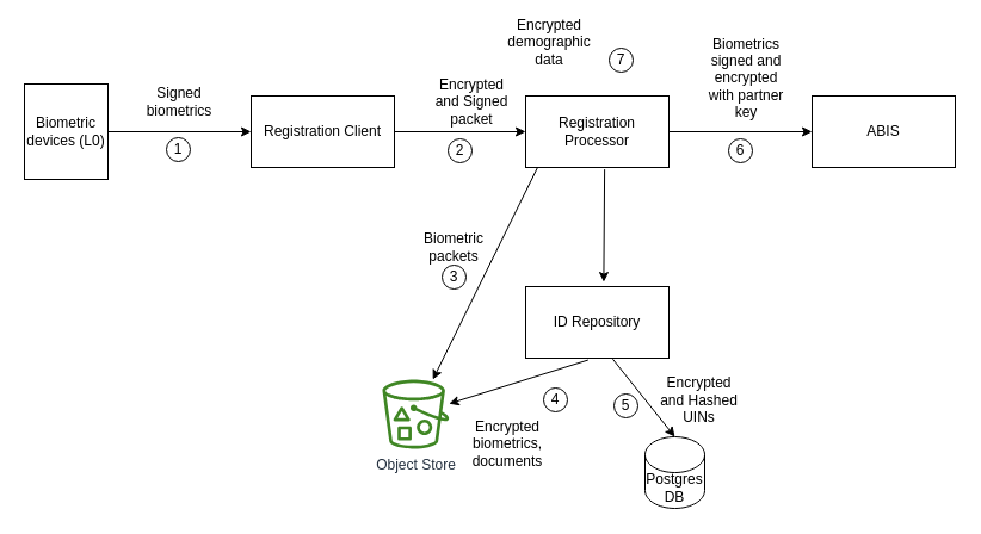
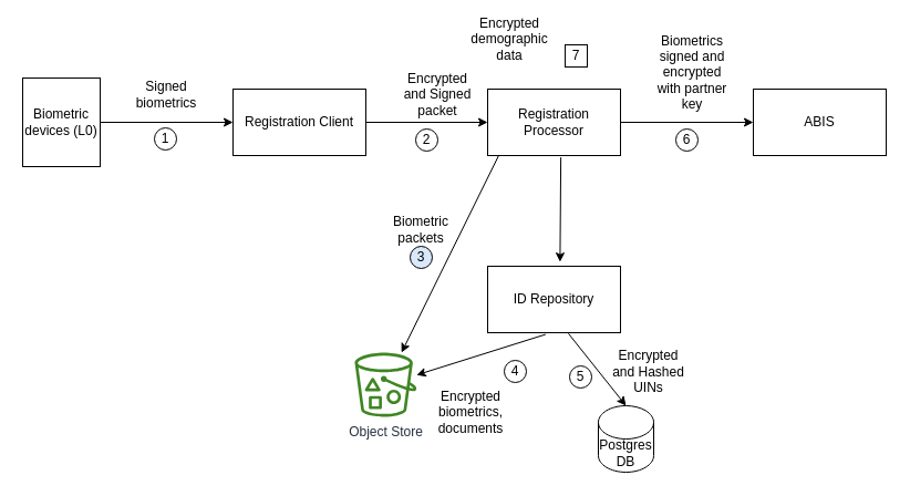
  <mxCell id="0" />
  <mxCell id="1" parent="0" />
  <mxCell id="2" value="Biometric devices (L0)" style="rounded=0;whiteSpace=wrap;html=1;" parent="1" vertex="1"><mxGeometry x="20" y="70" width="70" height="80" as="geometry" /></mxCell>
  <mxCell id="3" value="Registration Client" style="rounded=0;whiteSpace=wrap;html=1;" parent="1" vertex="1"><mxGeometry x="210" y="80" width="120" height="60" as="geometry" /></mxCell>
  <mxCell id="4" value="" style="endArrow=classic;html=1;rounded=0;exitX=1;exitY=0.5;exitDx=0;exitDy=0;entryX=0;entryY=0.5;entryDx=0;entryDy=0;" parent="1" source="2" target="3" edge="1"><mxGeometry width="50" height="50" relative="1" as="geometry"><mxPoint x="90" y="160" as="sourcePoint" /><mxPoint x="140" y="110" as="targetPoint" /></mxGeometry></mxCell>
  <mxCell id="5" value="Signed biometrics" style="text;html=1;strokeColor=none;fillColor=none;align=center;verticalAlign=middle;whiteSpace=wrap;rounded=0;" parent="1" vertex="1"><mxGeometry x="120" y="70" width="60" height="30" as="geometry" /></mxCell>
  <mxCell id="6" style="edgeStyle=orthogonalEdgeStyle;rounded=0;orthogonalLoop=1;jettySize=auto;html=1;exitX=1;exitY=0.5;exitDx=0;exitDy=0;entryX=0;entryY=0.5;entryDx=0;entryDy=0;" parent="1" source="7" target="22" edge="1"><mxGeometry relative="1" as="geometry" /></mxCell>
  <mxCell id="7" value="Registration Processor" style="rounded=0;whiteSpace=wrap;html=1;" parent="1" vertex="1"><mxGeometry x="440" y="80" width="120" height="60" as="geometry" /></mxCell>
  <mxCell id="8" value="" style="endArrow=classic;html=1;rounded=0;exitX=1;exitY=0.5;exitDx=0;exitDy=0;entryX=0;entryY=0.5;entryDx=0;entryDy=0;" parent="1" source="3" target="7" edge="1"><mxGeometry width="50" height="50" relative="1" as="geometry"><mxPoint x="330" y="150" as="sourcePoint" /><mxPoint x="380" y="100" as="targetPoint" /></mxGeometry></mxCell>
  <mxCell id="9" value="Encrypted and Signed packet" style="text;html=1;strokeColor=none;fillColor=none;align=center;verticalAlign=middle;whiteSpace=wrap;rounded=0;" parent="1" vertex="1"><mxGeometry x="360" y="70" width="70" height="30" as="geometry" /></mxCell>
  <mxCell id="10" value="1" style="ellipse;whiteSpace=wrap;html=1;aspect=fixed;" parent="1" vertex="1"><mxGeometry x="139" y="115" width="20" height="20" as="geometry" /></mxCell>
  <mxCell id="11" value="2" style="ellipse;whiteSpace=wrap;html=1;aspect=fixed;" parent="1" vertex="1"><mxGeometry x="375" y="116" width="20" height="20" as="geometry" /></mxCell>
  <mxCell id="12" value="ID Repository" style="rounded=0;whiteSpace=wrap;html=1;" parent="1" vertex="1"><mxGeometry x="440" y="240" width="120" height="60" as="geometry" /></mxCell>
  <mxCell id="13" value="Postgres DB" style="shape=cylinder3;whiteSpace=wrap;html=1;boundedLbl=1;backgroundOutline=1;size=15;" parent="1" vertex="1"><mxGeometry x="540" y="366" width="50" height="60" as="geometry" /></mxCell>
  <mxCell id="14" value="Object Store" style="sketch=0;outlineConnect=0;fontColor=#232F3E;gradientColor=none;fillColor=#3F8624;strokeColor=none;dashed=0;verticalLabelPosition=bottom;verticalAlign=top;align=center;html=1;fontSize=12;fontStyle=0;aspect=fixed;pointerEvents=1;shape=mxgraph.aws4.bucket_with_objects;" parent="1" vertex="1"><mxGeometry x="320" y="318" width="55.76" height="58" as="geometry" /></mxCell>
  <mxCell id="15" value="" style="endArrow=classic;html=1;rounded=0;entryX=0.545;entryY=-0.065;entryDx=0;entryDy=0;entryPerimeter=0;exitX=0.551;exitY=1.027;exitDx=0;exitDy=0;exitPerimeter=0;" parent="1" source="7" target="12" edge="1"><mxGeometry width="50" height="50" relative="1" as="geometry"><mxPoint x="470" y="190" as="sourcePoint" /><mxPoint x="520" y="140" as="targetPoint" /></mxGeometry></mxCell>
  <mxCell id="16" value="" style="endArrow=classic;html=1;rounded=0;exitX=0.436;exitY=1.026;exitDx=0;exitDy=0;exitPerimeter=0;" parent="1" source="12" target="14" edge="1"><mxGeometry width="50" height="50" relative="1" as="geometry"><mxPoint x="460" y="350" as="sourcePoint" /><mxPoint x="510" y="300" as="targetPoint" /></mxGeometry></mxCell>
  <mxCell id="17" value="Encrypted biometrics, documents" style="text;html=1;strokeColor=none;fillColor=none;align=center;verticalAlign=middle;whiteSpace=wrap;rounded=0;" parent="1" vertex="1"><mxGeometry x="395" y="357" width="60" height="30" as="geometry" /></mxCell>
  <mxCell id="18" value="" style="endArrow=classic;html=1;rounded=0;exitX=0.608;exitY=1.013;exitDx=0;exitDy=0;exitPerimeter=0;entryX=0.5;entryY=0;entryDx=0;entryDy=0;entryPerimeter=0;" parent="1" source="12" target="13" edge="1"><mxGeometry width="50" height="50" relative="1" as="geometry"><mxPoint x="530" y="360" as="sourcePoint" /><mxPoint x="580" y="310" as="targetPoint" /></mxGeometry></mxCell>
  <mxCell id="19" value="&lt;br&gt;Encrypted and Hashed UINs" style="text;html=1;strokeColor=none;fillColor=none;align=center;verticalAlign=middle;whiteSpace=wrap;rounded=0;" parent="1" vertex="1"><mxGeometry x="550" y="313" width="71" height="30" as="geometry" /></mxCell>
  <mxCell id="20" value="4" style="ellipse;whiteSpace=wrap;html=1;aspect=fixed;" parent="1" vertex="1"><mxGeometry x="455" y="325" width="20" height="20" as="geometry" /></mxCell>
  <mxCell id="21" value="5" style="ellipse;whiteSpace=wrap;html=1;aspect=fixed;" parent="1" vertex="1"><mxGeometry x="514" y="330" width="20" height="20" as="geometry" /></mxCell>
  <mxCell id="22" value="ABIS" style="rounded=0;whiteSpace=wrap;html=1;" parent="1" vertex="1"><mxGeometry x="680" y="80" width="120" height="60" as="geometry" /></mxCell>
  <mxCell id="23" value="Biometrics signed and encrypted with partner key" style="text;html=1;strokeColor=none;fillColor=none;align=center;verticalAlign=middle;whiteSpace=wrap;rounded=0;" parent="1" vertex="1"><mxGeometry x="590" y="50" width="70" height="30" as="geometry" /></mxCell>
  <mxCell id="24" value="6" style="ellipse;whiteSpace=wrap;html=1;aspect=fixed;" parent="1" vertex="1"><mxGeometry x="610" y="116" width="20" height="20" as="geometry" /></mxCell>
  <mxCell id="25" value="" style="endArrow=classic;html=1;rounded=0;exitX=0.083;exitY=1;exitDx=0;exitDy=0;exitPerimeter=0;" parent="1" source="7" target="14" edge="1"><mxGeometry width="50" height="50" relative="1" as="geometry"><mxPoint x="350" y="250" as="sourcePoint" /><mxPoint x="400" y="200" as="targetPoint" /></mxGeometry></mxCell>
  <mxCell id="26" value="Biometric packets" style="text;html=1;strokeColor=none;fillColor=none;align=center;verticalAlign=middle;whiteSpace=wrap;rounded=0;" parent="1" vertex="1"><mxGeometry x="350" y="192" width="60" height="30" as="geometry" /></mxCell>
- <mxCell id="27" value="3" style="ellipse;whiteSpace=wrap;html=1;aspect=fixed;" parent="1" vertex="1"><mxGeometry x="370" y="222" width="20" height="20" as="geometry" /></mxCell>
+ <mxCell id="27" value="3" style="ellipse;whiteSpace=wrap;html=1;aspect=fixed;fillColor=#dae8fc;" parent="1" vertex="1"><mxGeometry x="370" y="222" width="20" height="20" as="geometry" /></mxCell>
  <mxCell id="28" value="Encrypted demographic data" style="text;html=1;strokeColor=none;fillColor=none;align=center;verticalAlign=middle;whiteSpace=wrap;rounded=0;" parent="1" vertex="1"><mxGeometry x="430" y="20" width="60" height="30" as="geometry" /></mxCell>
- <mxCell id="29" value="7" style="ellipse;whiteSpace=wrap;html=1;aspect=fixed;" parent="1" vertex="1"><mxGeometry x="510" y="40" width="20" height="20" as="geometry" /></mxCell>
+ <mxCell id="29" value="7" style="whiteSpace=wrap;html=1;aspect=fixed;rounded=0;" parent="1" vertex="1"><mxGeometry x="510" y="40" width="20" height="20" as="geometry" /></mxCell>
